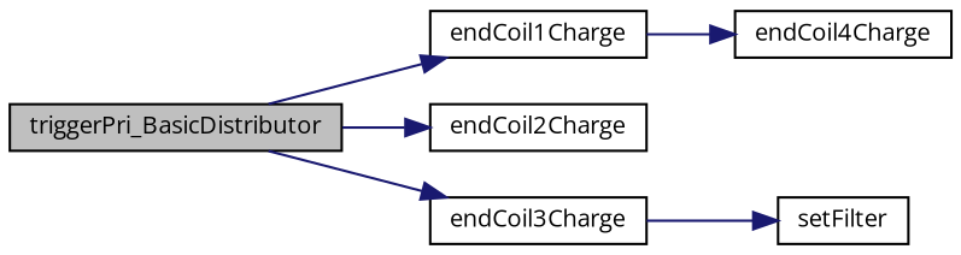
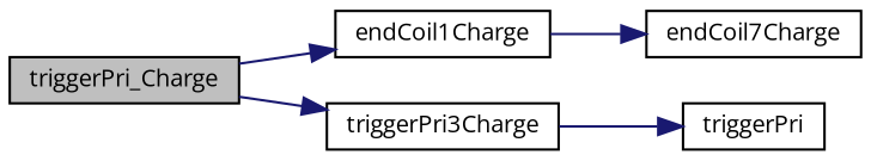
  digraph {
    fontname="Open Sans"
    rankdir=LR
    node [color=black fillcolor=white fontname="Open Sans" fontsize=10 shape=record style=filled]
    edge [color=midnightblue fontname="Open Sans" fontsize=10 labelfontname=Helvetica labelfontsize=10 style=solid]
-   n1 [fillcolor=grey75 fontcolor=black height=0.2 label=triggerPri_BasicDistributor width=0.4]
+   n1 [fillcolor=grey75 fontcolor=black height=0.2 label=triggerPri_Charge width=0.4]
    n2 [height=0.2 label=endCoil1Charge width=0.4]
-   n3 [height=0.2 label=endCoil2Charge width=0.4]
-   n4 [height=0.2 label=endCoil3Charge width=0.4]
-   n5 [height=0.2 label=setFilter width=0.4]
-   n6 [height=0.2 label=endCoil4Charge width=0.4]
+   n4 [height=0.2 label=triggerPri3Charge width=0.4]
+   n5 [height=0.2 label=triggerPri width=0.4]
+   n6 [height=0.2 label=endCoil7Charge width=0.4]
    n1 -> n2
-   n1 -> n3
    n1 -> n4
    n2 -> n6
    n4 -> n5
  }
